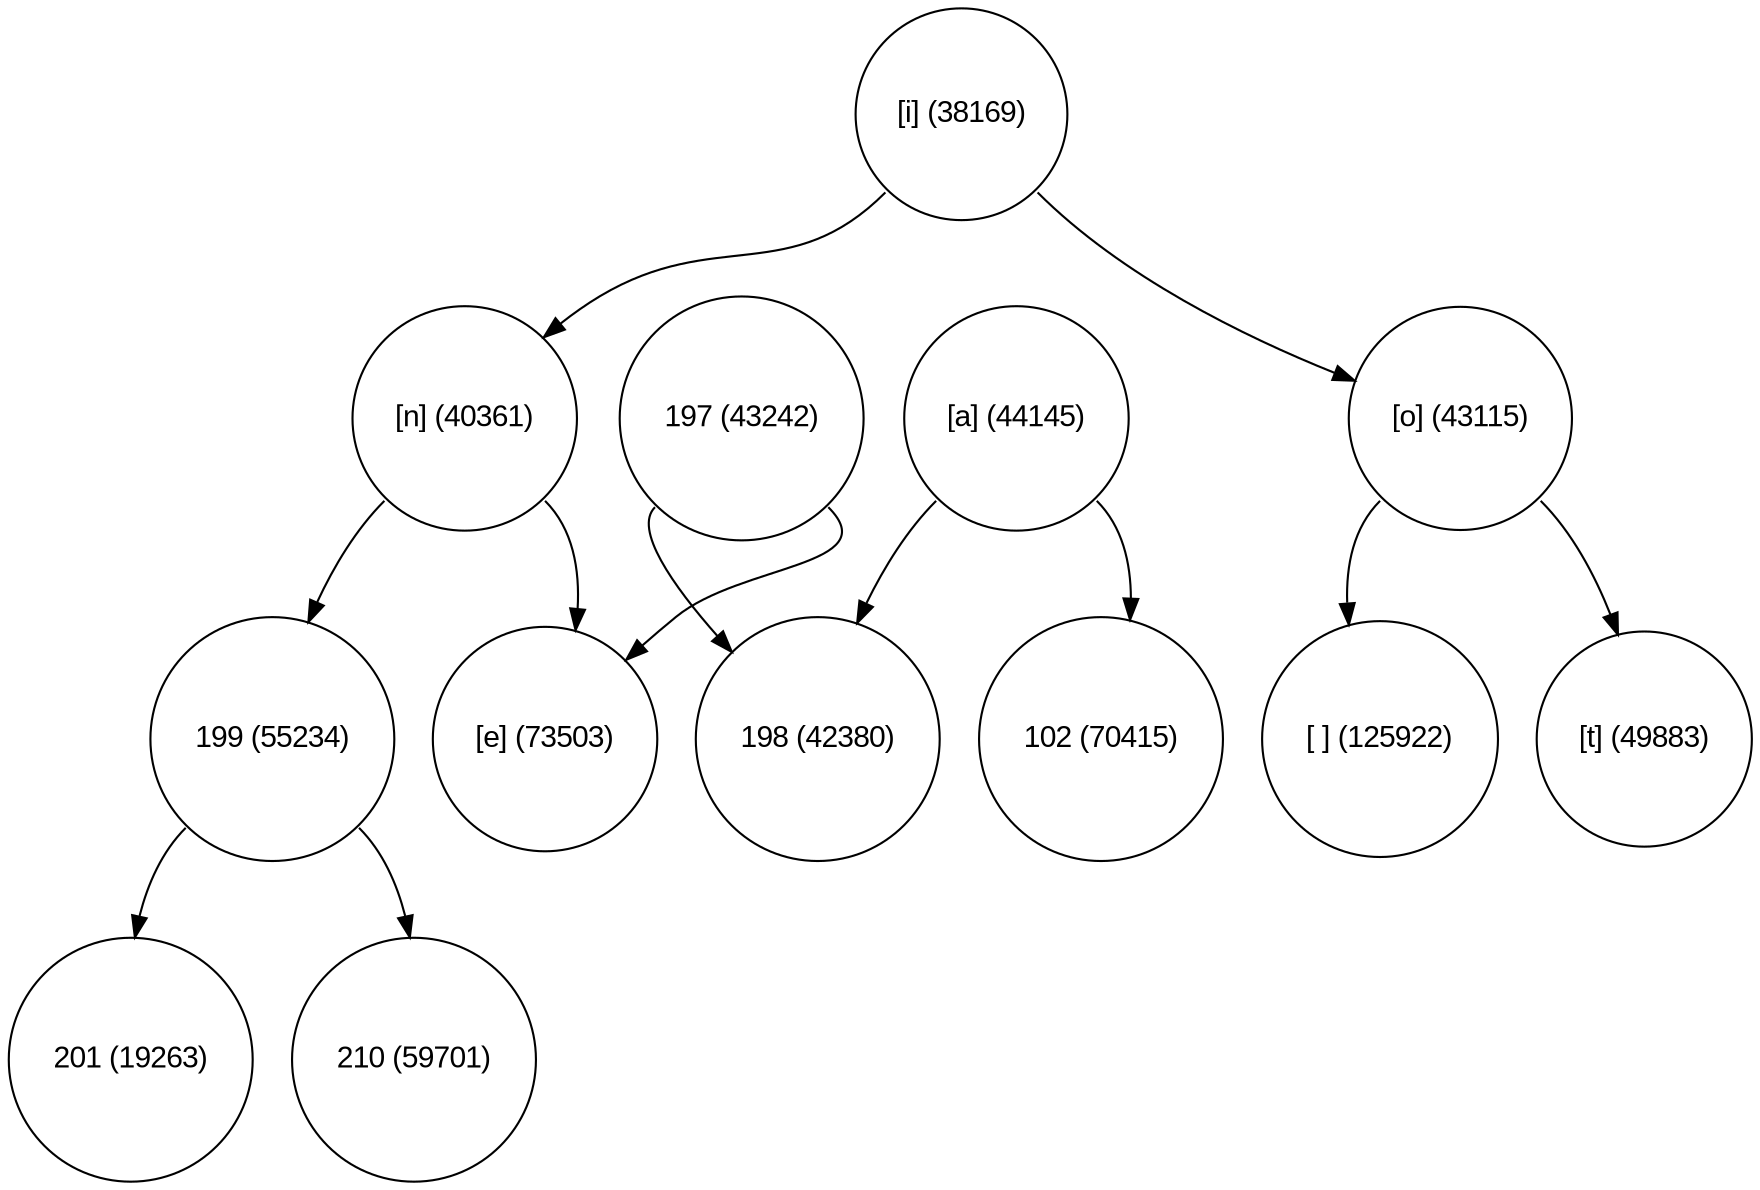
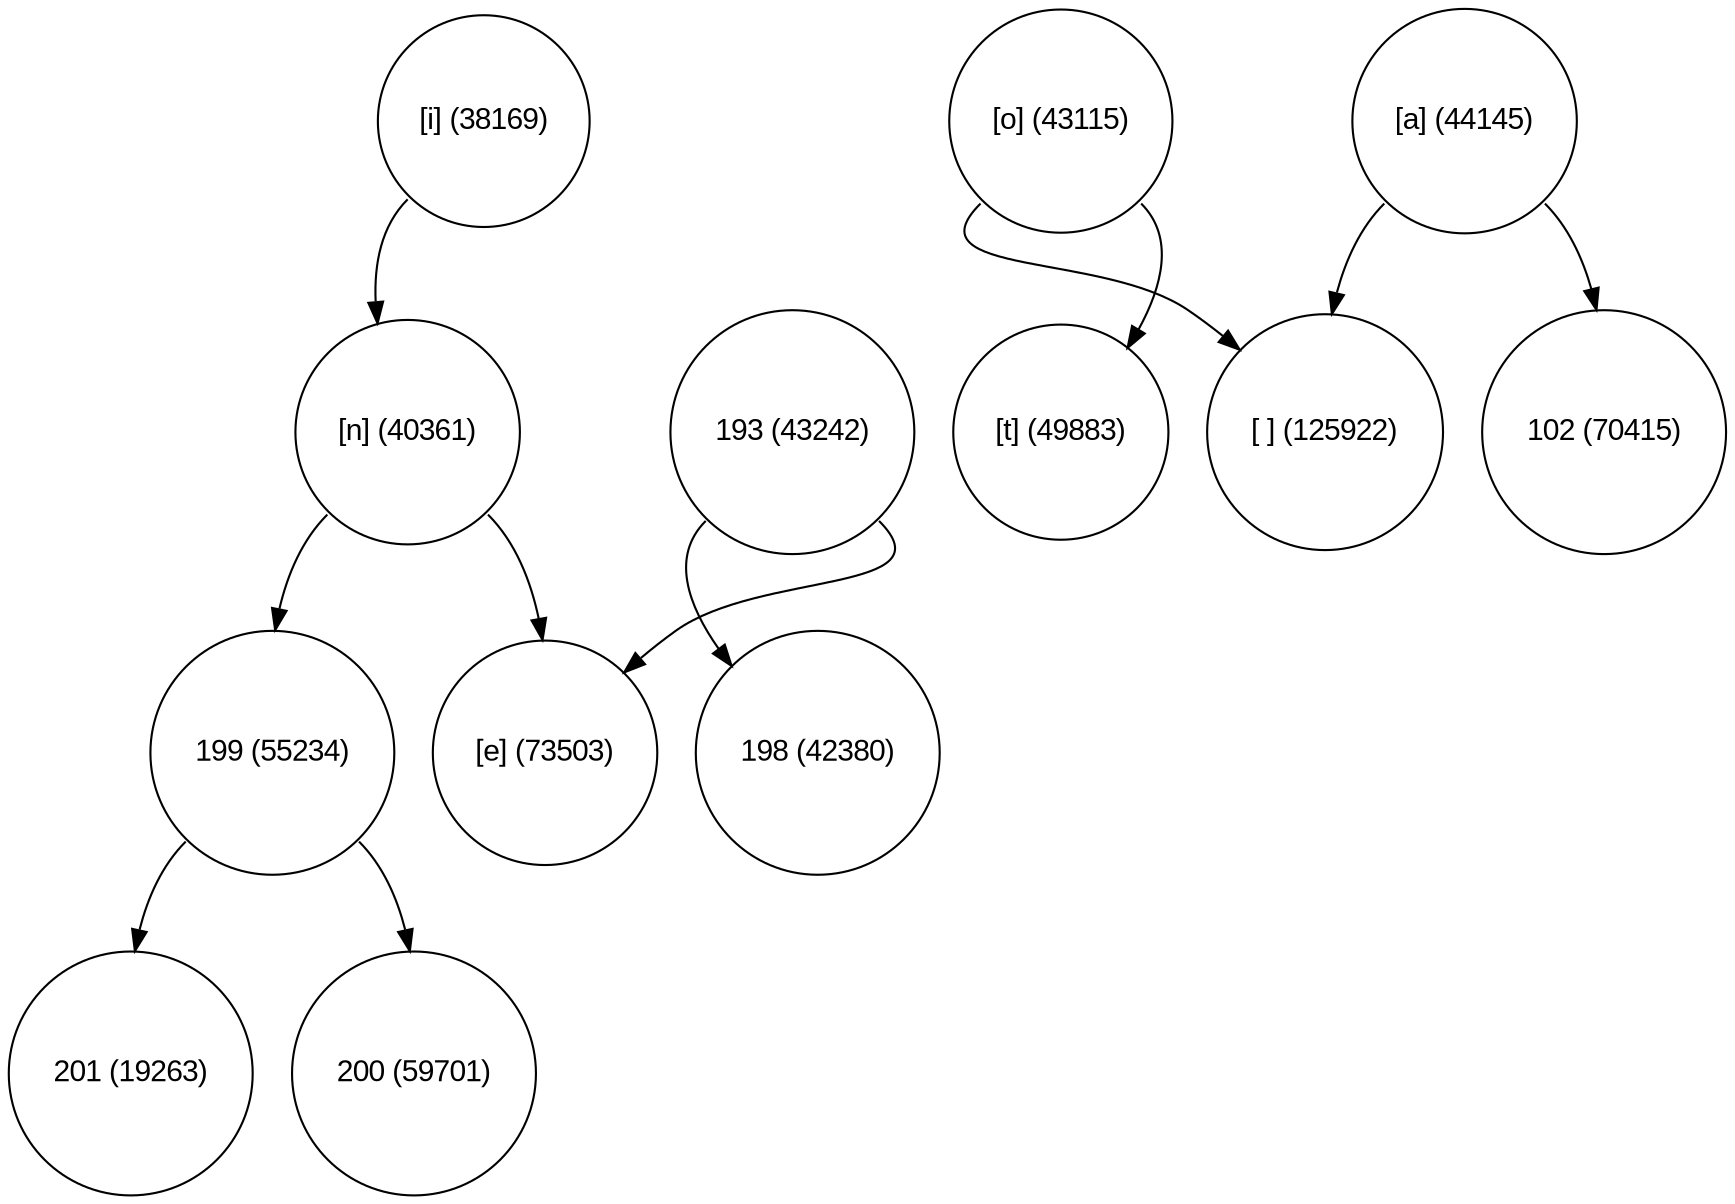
  digraph {
    node [fontname=Arial shape=circle]
    edge [tailport=sw]
    n1 [label="[i] (38169)" width=0.5]
    n2 [label="[n] (40361)" width=0.5]
    n3 [label="[o] (43115)" width=0.5]
    n4 [label="199 (55234)" width=0.5]
    n5 [label="[e] (73503)" width=0.5]
    n6 [label="[t] (49883)" width=0.5]
    n7 [label="[ ] (125922)" width=0.5]
    n8 [label="201 (19263)" width=0.5]
-   n9 [label="210 (59701)" width=0.5]
-   n10 [label="197 (43242)" width=0.5]
+   n9 [label="200 (59701)" width=0.5]
+   n10 [label="193 (43242)" width=0.5]
    n11 [label="198 (42380)" width=0.5]
    n12 [label="[a] (44145)" width=0.5]
    n13 [label="102 (70415)" width=0.5]
    n1 -> n2
-   n1 -> n3 [tailport=se]
    n2 -> n4
    n2 -> n5 [tailport=se]
    n3 -> n6 [tailport=se]
    n3 -> n7
    n4 -> n8
    n4 -> n9 [tailport=se]
    n10 -> n5 [tailport=se]
    n10 -> n11
-   n12 -> n11
+   n12 -> n7
    n12 -> n13 [tailport=se]
  }
